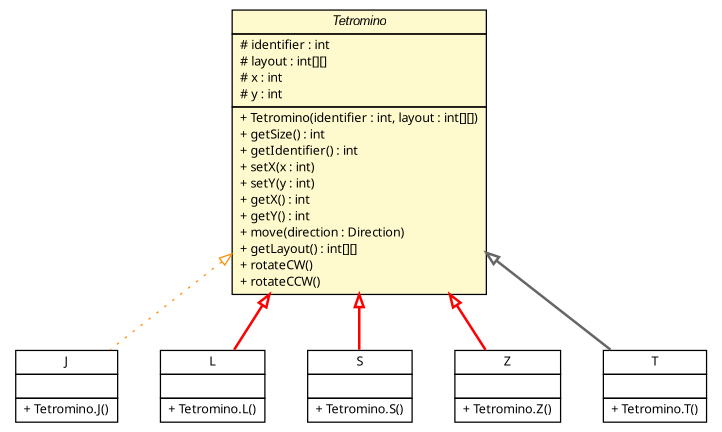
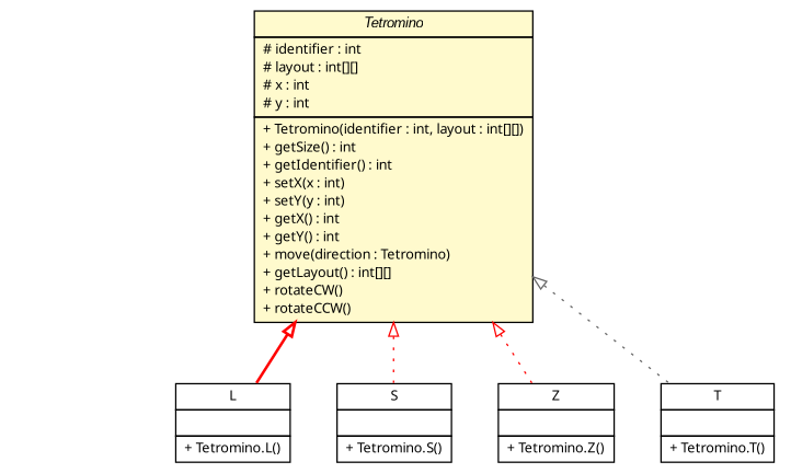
  digraph {
    fontname="Noto Sans"
    nodesep=0.25
    ranksep=0.5
    node [fontcolor=black fontname="Noto Sans" fontsize=10.0 shape=plaintext]
    edge [arrowtail=empty color=red dir=back fontname="Noto Sans" fontsize=10 headport=p labelfontname=arial labelfontsize=10 style=bold tailport=p]
-   n1 [label=<<table title="com.github.tilastokeskus.matertis.core.Tetromino" border="0" cellborder="1" cellspacing="0" cellpadding="2" port="p" bgcolor="lemonChiffon" href="./Tetromino.html"> 		<tr><td><table border="0" cellspacing="0" cellpadding="1"> <tr><td align="center" balign="center"><font face="arial italic"> Tetromino </font></td></tr> 		</table></td></tr> 		<tr><td><table border="0" cellspacing="0" cellpadding="1"> <tr><td align="left" balign="left"> # identifier : int </td></tr> <tr><td align="left" balign="left"> # layout : int[][] </td></tr> <tr><td align="left" balign="left"> # x : int </td></tr> <tr><td align="left" balign="left"> # y : int </td></tr> 		</table></td></tr> 		<tr><td><table border="0" cellspacing="0" cellpadding="1"> <tr><td align="left" balign="left"> + Tetromino(identifier : int, layout : int[][]) </td></tr> <tr><td align="left" balign="left"> + getSize() : int </td></tr> <tr><td align="left" balign="left"> + getIdentifier() : int </td></tr> <tr><td align="left" balign="left"> + setX(x : int) </td></tr> <tr><td align="left" balign="left"> + setY(y : int) </td></tr> <tr><td align="left" balign="left"> + getX() : int </td></tr> <tr><td align="left" balign="left"> + getY() : int </td></tr> <tr><td align="left" balign="left"> + move(direction : Direction) </td></tr> <tr><td align="left" balign="left"> + getLayout() : int[][] </td></tr> <tr><td align="left" balign="left"> + rotateCW() </td></tr> <tr><td align="left" balign="left"> + rotateCCW() </td></tr> 		</table></td></tr> 		</table>>]
-   n2 [label=<<table title="com.github.tilastokeskus.matertis.core.Tetromino.J" border="0" cellborder="1" cellspacing="0" cellpadding="2" port="p" href="./Tetromino.J.html"> 		<tr><td><table border="0" cellspacing="0" cellpadding="1"> <tr><td align="center" balign="center"> J </td></tr> 		</table></td></tr> 		<tr><td><table border="0" cellspacing="0" cellpadding="1"> <tr><td align="left" balign="left">  </td></tr> 		</table></td></tr> 		<tr><td><table border="0" cellspacing="0" cellpadding="1"> <tr><td align="left" balign="left"> + Tetromino.J() </td></tr> 		</table></td></tr> 		</table>>]
+   n1 [label=<<table title="com.github.tilastokeskus.matertis.core.Tetromino" border="0" cellborder="1" cellspacing="0" cellpadding="2" port="p" bgcolor="lemonChiffon" href="./Tetromino.html"> 		<tr><td><table border="0" cellspacing="0" cellpadding="1"> <tr><td align="center" balign="center"><font face="arial italic"> Tetromino </font></td></tr> 		</table></td></tr> 		<tr><td><table border="0" cellspacing="0" cellpadding="1"> <tr><td align="left" balign="left"> # identifier : int </td></tr> <tr><td align="left" balign="left"> # layout : int[][] </td></tr> <tr><td align="left" balign="left"> # x : int </td></tr> <tr><td align="left" balign="left"> # y : int </td></tr> 		</table></td></tr> 		<tr><td><table border="0" cellspacing="0" cellpadding="1"> <tr><td align="left" balign="left"> + Tetromino(identifier : int, layout : int[][]) </td></tr> <tr><td align="left" balign="left"> + getSize() : int </td></tr> <tr><td align="left" balign="left"> + getIdentifier() : int </td></tr> <tr><td align="left" balign="left"> + setX(x : int) </td></tr> <tr><td align="left" balign="left"> + setY(y : int) </td></tr> <tr><td align="left" balign="left"> + getX() : int </td></tr> <tr><td align="left" balign="left"> + getY() : int </td></tr> <tr><td align="left" balign="left"> + move(direction : Tetromino) </td></tr> <tr><td align="left" balign="left"> + getLayout() : int[][] </td></tr> <tr><td align="left" balign="left"> + rotateCW() </td></tr> <tr><td align="left" balign="left"> + rotateCCW() </td></tr> 		</table></td></tr> 		</table>>]
    n3 [label=<<table title="com.github.tilastokeskus.matertis.core.Tetromino.L" border="0" cellborder="1" cellspacing="0" cellpadding="2" port="p" href="./Tetromino.L.html"> 		<tr><td><table border="0" cellspacing="0" cellpadding="1"> <tr><td align="center" balign="center"> L </td></tr> 		</table></td></tr> 		<tr><td><table border="0" cellspacing="0" cellpadding="1"> <tr><td align="left" balign="left">  </td></tr> 		</table></td></tr> 		<tr><td><table border="0" cellspacing="0" cellpadding="1"> <tr><td align="left" balign="left"> + Tetromino.L() </td></tr> 		</table></td></tr> 		</table>>]
    n4 [label=<<table title="com.github.tilastokeskus.matertis.core.Tetromino.S" border="0" cellborder="1" cellspacing="0" cellpadding="2" port="p" href="./Tetromino.S.html"> 		<tr><td><table border="0" cellspacing="0" cellpadding="1"> <tr><td align="center" balign="center"> S </td></tr> 		</table></td></tr> 		<tr><td><table border="0" cellspacing="0" cellpadding="1"> <tr><td align="left" balign="left">  </td></tr> 		</table></td></tr> 		<tr><td><table border="0" cellspacing="0" cellpadding="1"> <tr><td align="left" balign="left"> + Tetromino.S() </td></tr> 		</table></td></tr> 		</table>>]
    n5 [label=<<table title="com.github.tilastokeskus.matertis.core.Tetromino.Z" border="0" cellborder="1" cellspacing="0" cellpadding="2" port="p" href="./Tetromino.Z.html"> 		<tr><td><table border="0" cellspacing="0" cellpadding="1"> <tr><td align="center" balign="center"> Z </td></tr> 		</table></td></tr> 		<tr><td><table border="0" cellspacing="0" cellpadding="1"> <tr><td align="left" balign="left">  </td></tr> 		</table></td></tr> 		<tr><td><table border="0" cellspacing="0" cellpadding="1"> <tr><td align="left" balign="left"> + Tetromino.Z() </td></tr> 		</table></td></tr> 		</table>>]
    n6 [label=<<table title="com.github.tilastokeskus.matertis.core.Tetromino.T" border="0" cellborder="1" cellspacing="0" cellpadding="2" port="p" href="./Tetromino.T.html"> 		<tr><td><table border="0" cellspacing="0" cellpadding="1"> <tr><td align="center" balign="center"> T </td></tr> 		</table></td></tr> 		<tr><td><table border="0" cellspacing="0" cellpadding="1"> <tr><td align="left" balign="left">  </td></tr> 		</table></td></tr> 		<tr><td><table border="0" cellspacing="0" cellpadding="1"> <tr><td align="left" balign="left"> + Tetromino.T() </td></tr> 		</table></td></tr> 		</table>>]
-   n1 -> n2 [color=darkorange style=dotted]
    n1 -> n3
-   n1 -> n4
-   n1 -> n5
-   n1 -> n6 [color=gray40]
+   n1 -> n4 [style=dotted]
+   n1 -> n5 [style=dotted]
+   n1 -> n6 [color=gray40 style=dotted]
  }
